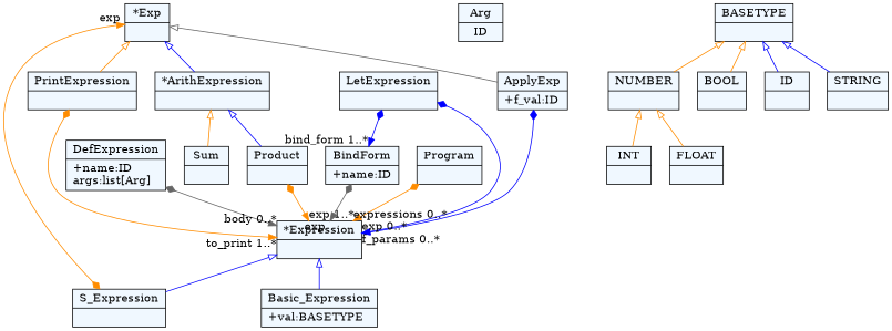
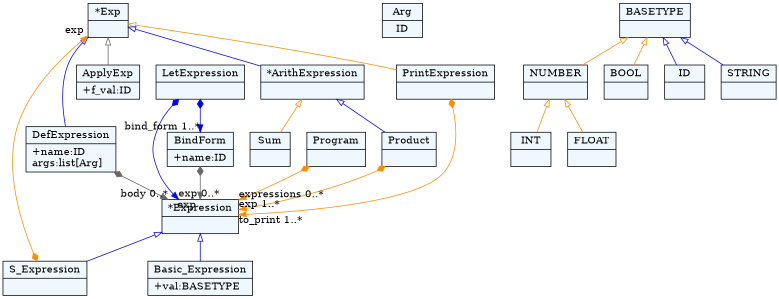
  digraph {
    fontname="Bitstream Vera Sans"
    fontsize=8
    nodesep=0.3
    node [fillcolor=aliceblue shape=record style=filled]
    edge [arrowtail=empty color=blue dir=back]
    n1 [label="{*Exp|}"]
    n2 [label="{DefExpression|+name:ID\largs:list[Arg]\l}"]
    n3 [label="{PrintExpression|}"]
    n4 [label="{*ArithExpression|}"]
    n5 [label="{ApplyExp|+f_val:ID\l}"]
    n6 [label="{*Expression|}"]
    n7 [label="{Product|}"]
    n8 [label="{Sum|}"]
    n9 [label="{LetExpression|}"]
    n10 [label="{BindForm|+name:ID\l}"]
    n11 [label="{S_Expression|}"]
    n12 [label="{Basic_Expression|+val:BASETYPE\l}"]
    n13 [label="{Program|}"]
    n14 [label="{Arg|ID}"]
    n15 [label="{BASETYPE|}"]
    n16 [label="{NUMBER|}"]
    n17 [label="{BOOL|}"]
    n18 [label="{ID|}"]
    n19 [label="{STRING|}"]
    n20 [label="{INT|}"]
    n21 [label="{FLOAT|}"]
+   n1 -> n2
    n1 -> n3 [color=darkorange]
    n1 -> n4
    n1 -> n5 [color=gray40]
    n2 -> n6 [arrowtail=diamond color=gray40 dir=both headlabel="body 0..*"]
    n3 -> n6 [arrowtail=diamond color=darkorange dir=both headlabel="to_print 1..*"]
    n4 -> n7
    n4 -> n8 [color=darkorange]
-   n5 -> n6 [arrowtail=diamond dir=both headlabel="f_params 0..*"]
    n6 -> n11
    n6 -> n12
    n7 -> n6 [arrowtail=diamond color=darkorange dir=both headlabel="exp 1..*"]
    n9 -> n6 [arrowtail=diamond dir=both headlabel="exp 0..*"]
    n9 -> n10 [arrowtail=diamond dir=both headlabel="bind_form 1..*"]
    n10 -> n6 [arrowtail=diamond color=gray40 dir=both headlabel="exp "]
    n11 -> n1 [arrowtail=diamond color=darkorange dir=both headlabel="exp "]
    n13 -> n6 [arrowtail=diamond color=darkorange dir=both headlabel="expressions 0..*"]
    n15 -> n16 [color=darkorange]
    n15 -> n17 [color=darkorange]
    n15 -> n18
    n15 -> n19
    n16 -> n20 [color=darkorange]
    n16 -> n21 [color=darkorange]
  }
